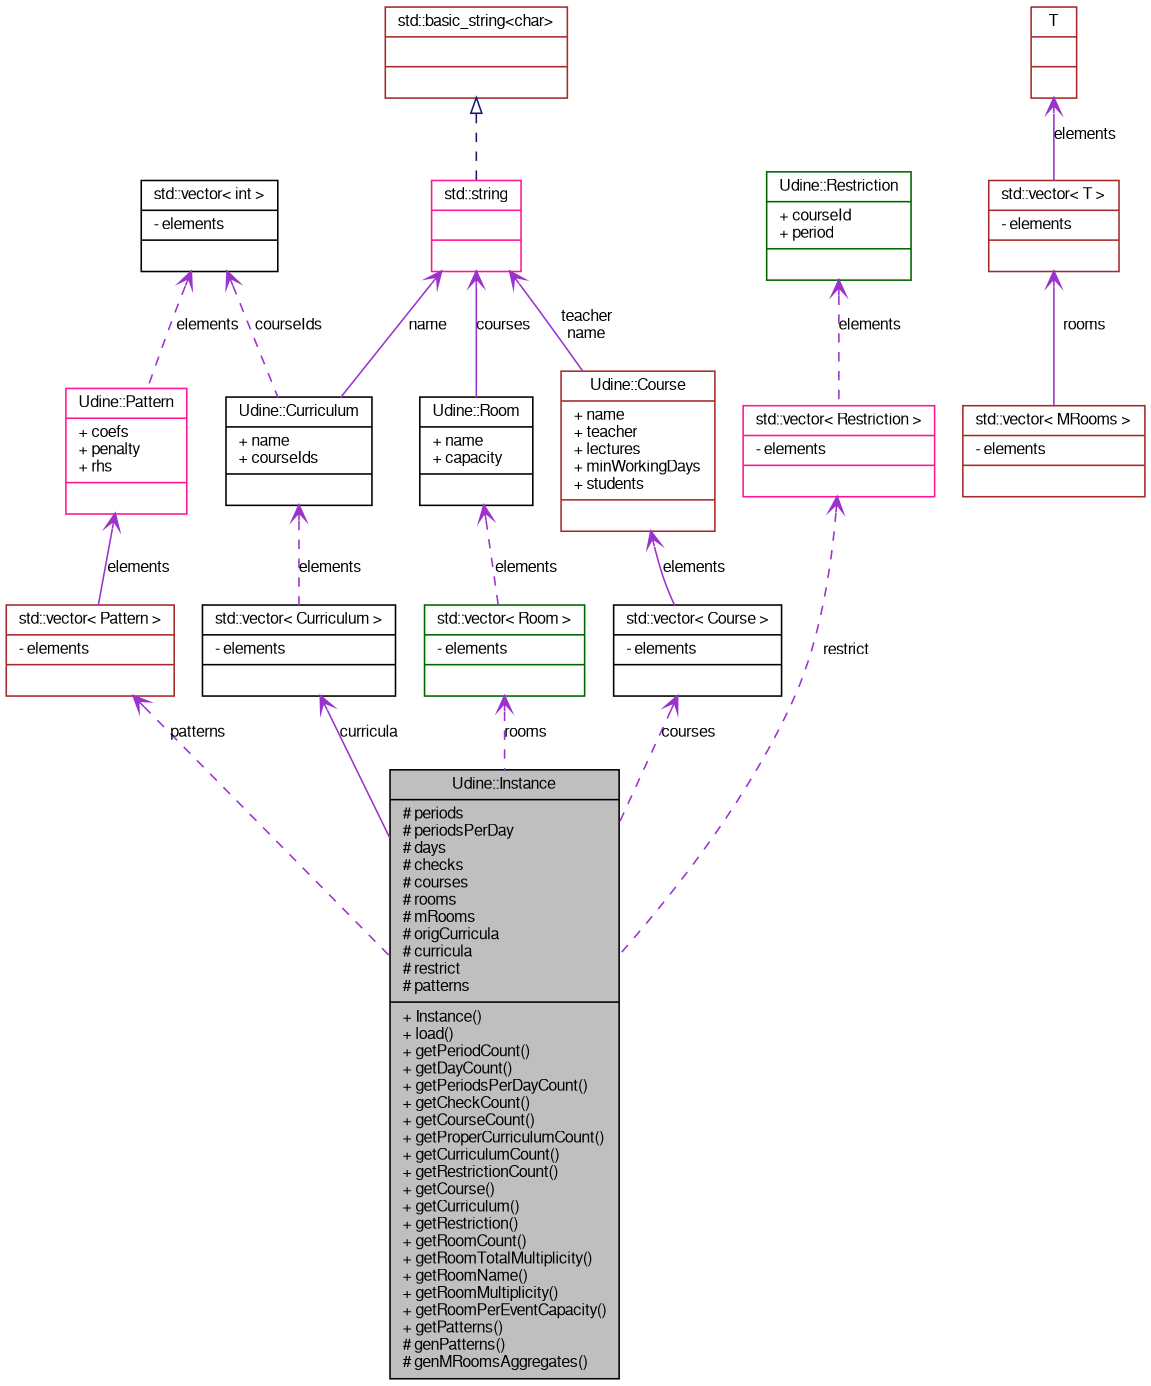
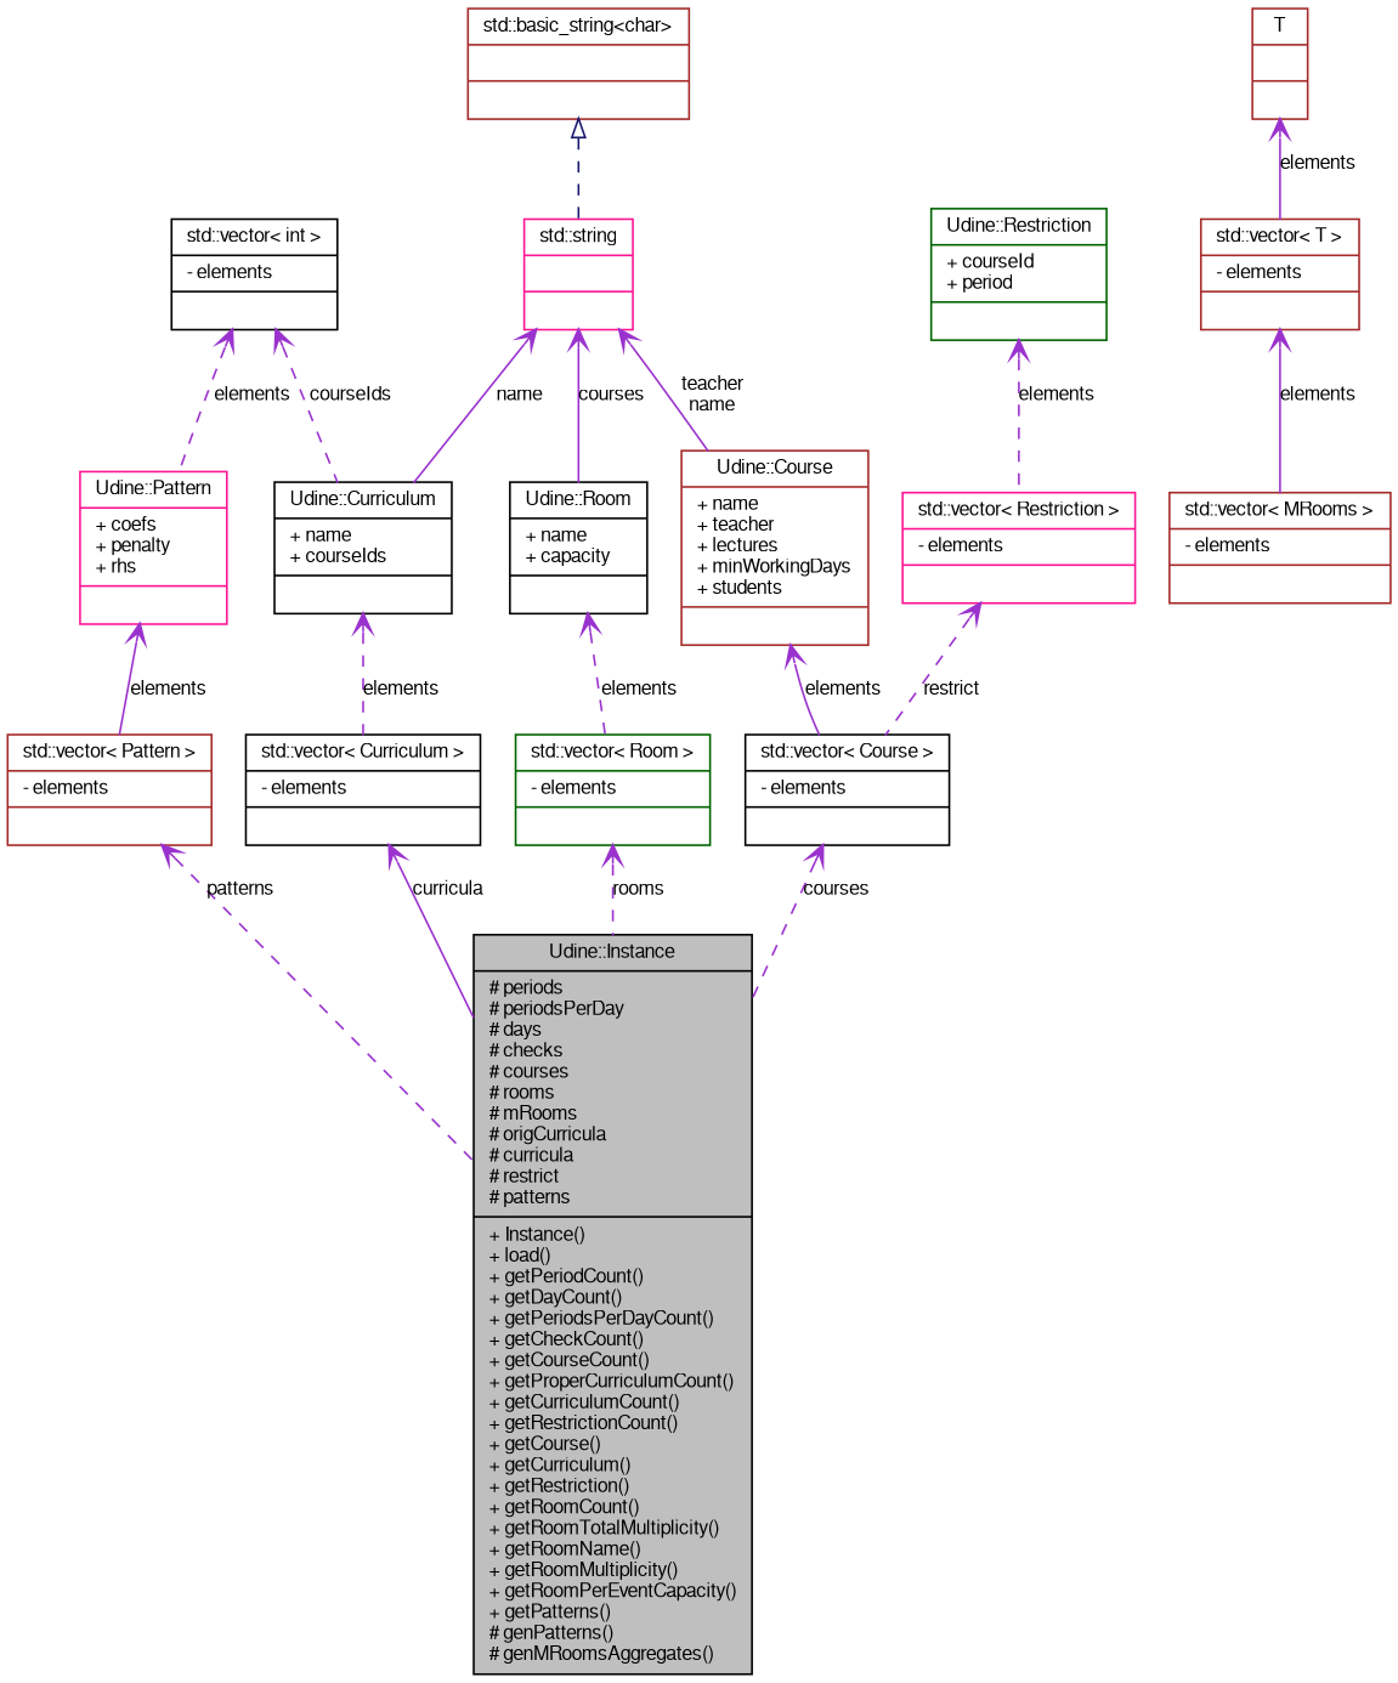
  digraph {
    node [color=black fillcolor=white fontname=FreeSans fontsize=10 shape=record style=filled]
    edge [arrowtail=open color=darkorchid3 dir=back fontname=FreeSans fontsize=10 labelfontname=FreeSans labelfontsize=10 style=dashed]
    n1 [fillcolor=grey75 fontcolor=black height=0.2 label="{Udine::Instance\n|# periods\l# periodsPerDay\l# days\l# checks\l# courses\l# rooms\l# mRooms\l# origCurricula\l# curricula\l# restrict\l# patterns\l|+ Instance()\l+ load()\l+ getPeriodCount()\l+ getDayCount()\l+ getPeriodsPerDayCount()\l+ getCheckCount()\l+ getCourseCount()\l+ getProperCurriculumCount()\l+ getCurriculumCount()\l+ getRestrictionCount()\l+ getCourse()\l+ getCurriculum()\l+ getRestriction()\l+ getRoomCount()\l+ getRoomTotalMultiplicity()\l+ getRoomName()\l+ getRoomMultiplicity()\l+ getRoomPerEventCapacity()\l+ getPatterns()\l# genPatterns()\l# genMRoomsAggregates()\l}" width=0.4]
    n2 [height=0.2 label="{std::vector\< Course \>\n|- elements\l|}" width=0.4]
    n3 [color=brown height=0.2 label="{Udine::Course\n|+ name\l+ teacher\l+ lectures\l+ minWorkingDays\l+ students\l|}" width=0.4]
    n4 [color=deeppink height=0.2 label="{std::string\n||}" width=0.4]
    n5 [height=0.2 label="{Udine::Curriculum\n|+ name\l+ courseIds\l|}" width=0.4]
    n6 [height=0.2 label="{Udine::Room\n|+ name\l+ capacity\l|}" width=0.4]
    n7 [height=0.2 label="{std::vector\< Curriculum \>\n|- elements\l|}" width=0.4]
    n8 [color=darkgreen height=0.2 label="{std::vector\< Room \>\n|- elements\l|}" width=0.4]
    n9 [color=brown height=0.2 label="{std::basic_string\<char\>\n||}" width=0.4]
    n10 [color=brown height=0.2 label="{std::vector\< Pattern \>\n|- elements\l|}" width=0.4]
    n11 [color=deeppink height=0.2 label="{Udine::Pattern\n|+ coefs\l+ penalty\l+ rhs\l|}" width=0.4]
    n12 [height=0.2 label="{std::vector\< int \>\n|- elements\l|}" width=0.4]
    n13 [color=deeppink height=0.2 label="{std::vector\< Restriction \>\n|- elements\l|}" width=0.4]
    n14 [color=darkgreen height=0.2 label="{Udine::Restriction\n|+ courseId\l+ period\l|}" width=0.4]
    n15 [color=brown height=0.2 label="{std::vector\< MRooms \>\n|- elements\l|}" width=0.4]
    n16 [color=brown height=0.2 label="{std::vector\< T \>\n|- elements\l|}" width=0.4]
    n17 [color=brown height=0.2 label="{T\n||}" width=0.4]
    n2 -> n1 [label=courses]
    n3 -> n2 [label=elements style=solid]
    n4 -> n3 [label="teacher\nname" style=solid]
    n4 -> n5 [label=name style=solid]
    n4 -> n6 [label=courses style=solid]
    n5 -> n7 [label=elements]
    n6 -> n8 [label=elements]
    n7 -> n1 [label=curricula style=solid]
    n8 -> n1 [label=rooms]
    n9 -> n4 [arrowtail=empty color=midnightblue]
    n10 -> n1 [label=patterns]
    n11 -> n10 [label=elements style=solid]
    n12 -> n5 [label=courseIds]
    n12 -> n11 [label=elements]
-   n13 -> n1 [label=restrict]
+   n13 -> n2 [label=restrict]
    n14 -> n13 [label=elements]
-   n16 -> n15 [label=rooms style=solid]
+   n16 -> n15 [label=elements style=solid]
    n17 -> n16 [label=elements style=solid]
  }
